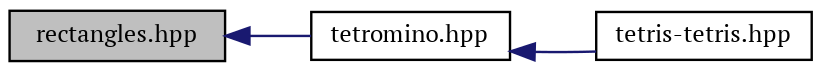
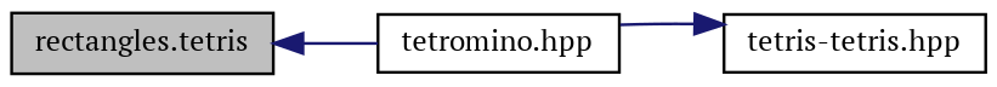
  digraph {
    fontname="PT Serif"
    rankdir=LR
    node [color=black fillcolor=white fontname="PT Serif" fontsize=10 shape=record style=filled]
    edge [color=midnightblue dir=back fontname="PT Serif" fontsize=10 labelfontname=Helvetica labelfontsize=10 style=solid]
-   n1 [fillcolor=grey75 fontcolor=black height=0.2 label="rectangles.hpp" width=0.4]
+   n1 [fillcolor=grey75 fontcolor=black height=0.2 label="rectangles.tetris" width=0.4]
    n2 [height=0.2 label="tetromino.hpp" width=0.4]
    n3 [height=0.2 label="tetris-tetris.hpp" width=0.4]
    n1 -> n2
-   n2 -> n3
+   n3 -> n2
  }
